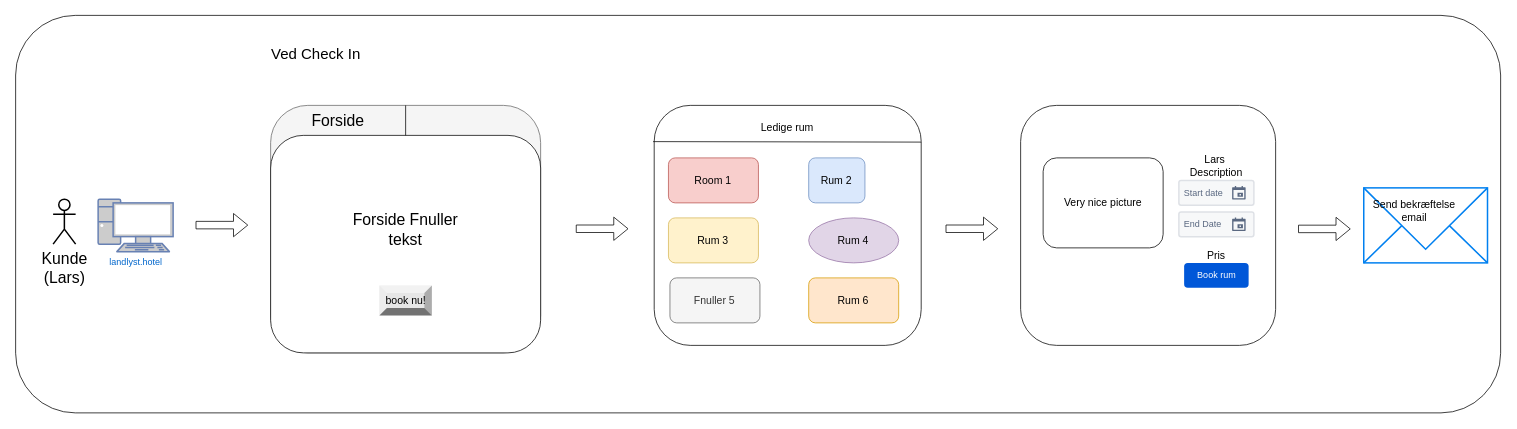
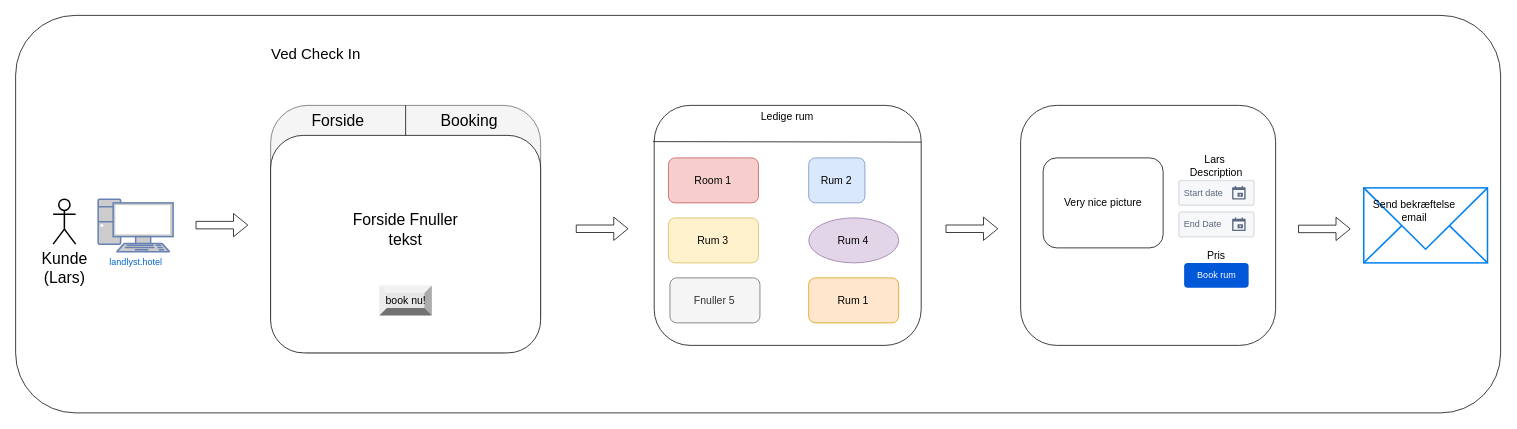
  <mxCell id="0" />
  <mxCell id="1" parent="0" />
  <mxCell id="2" value="" style="rounded=1;whiteSpace=wrap;html=1;" vertex="1" parent="1"><mxGeometry x="20" width="1980" height="530" as="geometry" y="20" /></mxCell>
  <mxCell id="3" value="" style="html=1;verticalLabelPosition=bottom;align=center;labelBackgroundColor=#ffffff;verticalAlign=top;strokeWidth=2;strokeColor=#0080F0;shadow=0;dashed=0;shape=mxgraph.ios7.icons.mail;fontSize=14;" vertex="1" parent="1"><mxGeometry x="1817.5" y="250" width="165" height="100" as="geometry" /></mxCell>
  <mxCell id="4" value="Ved Check In" style="text;html=1;align=center;verticalAlign=middle;resizable=0;points=[];autosize=1;strokeWidth=6;fontSize=20;" vertex="1" parent="1"><mxGeometry x="355" y="55" width="130" height="30" as="geometry" /></mxCell>
  <mxCell id="5" value="Kunde&lt;br&gt;(Lars)" style="shape=umlActor;verticalLabelPosition=bottom;verticalAlign=top;html=1;outlineConnect=0;strokeWidth=2;fontSize=21;" vertex="1" parent="1"><mxGeometry x="70" y="265" width="30" height="60" as="geometry" /></mxCell>
  <mxCell id="6" value="landlyst.hotel" style="fontColor=#0066CC;verticalAlign=top;verticalLabelPosition=bottom;labelPosition=center;align=center;html=1;outlineConnect=0;fillColor=#CCCCCC;strokeColor=#6881B3;gradientColor=none;gradientDirection=north;strokeWidth=2;shape=mxgraph.networks.pc;" vertex="1" parent="1"><mxGeometry x="130" y="265" width="100" height="70" as="geometry" /></mxCell>
  <mxCell id="7" value="" style="shape=flexArrow;endArrow=classic;html=1;fontSize=21;" edge="1" parent="1"><mxGeometry width="50" height="50" relative="1" as="geometry"><mxPoint x="260" y="299.66" as="sourcePoint" /><mxPoint x="330" y="299.66" as="targetPoint" /></mxGeometry></mxCell>
  <mxCell id="8" value="" style="rounded=1;whiteSpace=wrap;html=1;strokeWidth=1;fontSize=21;fillColor=#f5f5f5;strokeColor=#666666;fontColor=#333333;" vertex="1" parent="1"><mxGeometry x="360" y="140" width="360" height="330" as="geometry" /></mxCell>
  <mxCell id="9" value="" style="rounded=1;whiteSpace=wrap;html=1;strokeWidth=1;fontSize=21;" vertex="1" parent="1"><mxGeometry x="360" y="180" width="360" height="290" as="geometry" /></mxCell>
  <mxCell id="10" value="Forside" style="text;html=1;strokeColor=none;fillColor=none;align=center;verticalAlign=middle;whiteSpace=wrap;rounded=0;fontSize=21;" vertex="1" parent="1"><mxGeometry x="430" y="150" width="40" height="20" as="geometry" /></mxCell>
  <mxCell id="11" value="" style="endArrow=none;html=1;fontSize=21;entryX=0.5;entryY=0;entryDx=0;entryDy=0;exitX=0.5;exitY=0;exitDx=0;exitDy=0;" edge="1" parent="1" source="9" target="8"><mxGeometry width="50" height="50" relative="1" as="geometry"><mxPoint x="530" y="210" as="sourcePoint" /><mxPoint x="580" y="160" as="targetPoint" /></mxGeometry></mxCell>
+ <mxCell id="12" value="Booking" style="text;html=1;strokeColor=none;fillColor=none;align=center;verticalAlign=middle;whiteSpace=wrap;rounded=0;fontSize=21;" vertex="1" parent="1"><mxGeometry x="560" y="150" width="130" height="20" as="geometry" /></mxCell>
  <mxCell id="13" value="Forside Fnuller tekst" style="text;html=1;strokeColor=none;fillColor=none;align=center;verticalAlign=middle;whiteSpace=wrap;rounded=0;fontSize=21;" vertex="1" parent="1"><mxGeometry x="455" y="295" width="170" height="20" as="geometry" /></mxCell>
  <mxCell id="14" value="book nu!" style="labelPosition=center;verticalLabelPosition=middle;align=center;html=1;shape=mxgraph.basic.shaded_button;dx=10;fillColor=#E6E6E6;strokeColor=none;fontSize=14;" vertex="1" parent="1"><mxGeometry x="505" y="380" width="70" height="40" as="geometry" /></mxCell>
  <mxCell id="15" value="" style="rounded=1;whiteSpace=wrap;html=1;strokeWidth=1;fontSize=14;" vertex="1" parent="1"><mxGeometry x="871.42" y="140" width="356" height="320" as="geometry" /></mxCell>
- <mxCell id="16" value="Ledige rum" style="text;html=1;strokeColor=none;fillColor=none;align=center;verticalAlign=middle;whiteSpace=wrap;rounded=0;fontSize=14;" vertex="1" parent="1"><mxGeometry x="1010.42" y="160" width="78" height="20" as="geometry" /></mxCell>
+ <mxCell id="16" value="Ledige rum" style="text;html=1;strokeColor=none;fillColor=none;align=center;verticalAlign=middle;whiteSpace=wrap;rounded=0;fontSize=14;" vertex="1" parent="1"><mxGeometry x="1010.42" y="145" width="78" height="20" as="geometry" /></mxCell>
  <mxCell id="17" value="" style="endArrow=none;html=1;fontSize=14;exitX=-0.004;exitY=0.151;exitDx=0;exitDy=0;exitPerimeter=0;entryX=1;entryY=0.153;entryDx=0;entryDy=0;entryPerimeter=0;" edge="1" parent="1" source="15" target="15"><mxGeometry width="50" height="50" relative="1" as="geometry"><mxPoint x="907.42" y="220" as="sourcePoint" /><mxPoint x="957.42" y="170" as="targetPoint" /></mxGeometry></mxCell>
  <mxCell id="18" value="Room 1" style="rounded=1;whiteSpace=wrap;html=1;strokeWidth=1;fontSize=14;fillColor=#f8cecc;strokeColor=#b85450;" vertex="1" parent="1"><mxGeometry x="890.42" y="210" width="120" height="60" as="geometry" /></mxCell>
  <mxCell id="19" value="Rum 2" style="rounded=1;whiteSpace=wrap;html=1;strokeWidth=1;fontSize=14;fillColor=#dae8fc;strokeColor=#6c8ebf;" vertex="1" parent="1"><mxGeometry x="1077.42" y="210" width="75" height="60" as="geometry" /></mxCell>
  <mxCell id="20" value="Rum 3" style="rounded=1;whiteSpace=wrap;html=1;strokeWidth=1;fontSize=14;fillColor=#fff2cc;strokeColor=#d6b656;" vertex="1" parent="1"><mxGeometry x="890.42" y="290" width="120" height="60" as="geometry" /></mxCell>
  <mxCell id="21" value="&lt;span&gt;Rum 4&lt;/span&gt;" style="ellipse;whiteSpace=wrap;html=1;strokeWidth=1;fontSize=14;fillColor=#e1d5e7;strokeColor=#9673a6;" vertex="1" parent="1"><mxGeometry x="1077.42" y="290" width="120" height="60" as="geometry" /></mxCell>
- <mxCell id="22" value="&lt;span&gt;Rum 6&lt;/span&gt;" style="rounded=1;whiteSpace=wrap;html=1;strokeWidth=1;fontSize=14;fillColor=#ffe6cc;strokeColor=#d79b00;" vertex="1" parent="1"><mxGeometry x="1077.42" y="370" width="120" height="60" as="geometry" /></mxCell>
+ <mxCell id="22" value="&lt;span&gt;Rum 1&lt;/span&gt;" style="rounded=1;whiteSpace=wrap;html=1;strokeWidth=1;fontSize=14;fillColor=#ffe6cc;strokeColor=#d79b00;" vertex="1" parent="1"><mxGeometry x="1077.42" y="370" width="120" height="60" as="geometry" /></mxCell>
  <mxCell id="23" value="&lt;span&gt;Fnuller 5&lt;/span&gt;" style="rounded=1;whiteSpace=wrap;html=1;strokeWidth=1;fontSize=14;fillColor=#f5f5f5;strokeColor=#666666;fontColor=#333333;" vertex="1" parent="1"><mxGeometry x="892.42" y="370" width="120" height="60" as="geometry" /></mxCell>
  <mxCell id="24" value="" style="shape=flexArrow;endArrow=classic;html=1;fontSize=21;" edge="1" parent="1"><mxGeometry width="50" height="50" relative="1" as="geometry"><mxPoint x="767" y="304.5" as="sourcePoint" /><mxPoint x="837" y="304.5" as="targetPoint" /></mxGeometry></mxCell>
  <mxCell id="25" value="" style="shape=flexArrow;endArrow=classic;html=1;fontSize=21;" edge="1" parent="1"><mxGeometry width="50" height="50" relative="1" as="geometry"><mxPoint x="1260" y="304.5" as="sourcePoint" /><mxPoint x="1330" y="304.5" as="targetPoint" /></mxGeometry></mxCell>
  <mxCell id="26" value="" style="rounded=1;whiteSpace=wrap;html=1;strokeWidth=1;fontSize=14;" vertex="1" parent="1"><mxGeometry x="1360" y="140" width="340" height="320" as="geometry" /></mxCell>
  <mxCell id="27" value="Very nice picture" style="rounded=1;whiteSpace=wrap;html=1;strokeWidth=1;fontSize=14;" vertex="1" parent="1"><mxGeometry x="1390" y="210" width="160" height="120" as="geometry" /></mxCell>
  <mxCell id="28" value="Book rum" style="rounded=1;fillColor=#0057D8;strokeColor=none;html=1;fontColor=#ffffff;align=center;verticalAlign=middle;fontStyle=0;fontSize=12" vertex="1" parent="1"><mxGeometry x="1578" y="350" width="86" height="33" as="geometry" /></mxCell>
  <mxCell id="29" value="Pris" style="text;html=1;strokeColor=none;fillColor=none;align=center;verticalAlign=middle;whiteSpace=wrap;rounded=0;fontSize=14;" vertex="1" parent="1"><mxGeometry x="1601" y="330" width="40" height="20" as="geometry" /></mxCell>
  <mxCell id="30" value="Lars&amp;nbsp;&lt;br&gt;Description" style="text;html=1;strokeColor=none;fillColor=none;align=center;verticalAlign=middle;whiteSpace=wrap;rounded=0;fontSize=14;" vertex="1" parent="1"><mxGeometry x="1601" y="210" width="40" height="20" as="geometry" /></mxCell>
  <mxCell id="31" value="Start date" style="rounded=1;arcSize=9;fillColor=#F7F8F9;align=left;spacingLeft=5;strokeColor=#DEE1E6;html=1;strokeWidth=2;fontColor=#596780;fontSize=12" vertex="1" parent="1"><mxGeometry x="1571" y="240" width="100" height="33" as="geometry" /></mxCell>
  <mxCell id="32" value="" style="shape=mxgraph.gmdl.calendar;fillColor=#5A6881;strokeColor=none" vertex="1" parent="31"><mxGeometry x="1" y="0.5" width="18" height="18" relative="1" as="geometry"><mxPoint x="-29" y="-9" as="offset" /></mxGeometry></mxCell>
  <mxCell id="33" value="End Date" style="rounded=1;arcSize=9;fillColor=#F7F8F9;align=left;spacingLeft=5;strokeColor=#DEE1E6;html=1;strokeWidth=2;fontColor=#596780;fontSize=12" vertex="1" parent="1"><mxGeometry x="1571" y="282" width="100" height="33" as="geometry" /></mxCell>
  <mxCell id="34" value="" style="shape=mxgraph.gmdl.calendar;fillColor=#5A6881;strokeColor=none" vertex="1" parent="33"><mxGeometry x="1" y="0.5" width="18" height="18" relative="1" as="geometry"><mxPoint x="-29" y="-9" as="offset" /></mxGeometry></mxCell>
  <mxCell id="35" value="" style="shape=flexArrow;endArrow=classic;html=1;fontSize=21;" edge="1" parent="1"><mxGeometry width="50" height="50" relative="1" as="geometry"><mxPoint x="1730" y="304.71" as="sourcePoint" /><mxPoint x="1800" y="304.71" as="targetPoint" /></mxGeometry></mxCell>
  <mxCell id="36" value="Send bekræftelse email" style="text;html=1;strokeColor=none;fillColor=none;align=center;verticalAlign=middle;whiteSpace=wrap;rounded=0;fontSize=14;" vertex="1" parent="1"><mxGeometry x="1825" y="260" width="120" height="40" as="geometry" /></mxCell>
